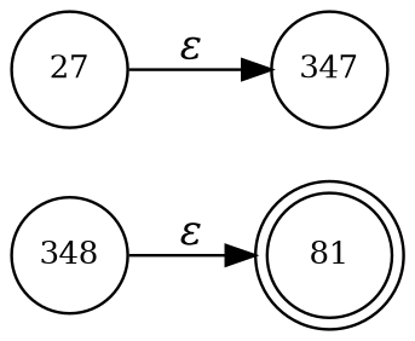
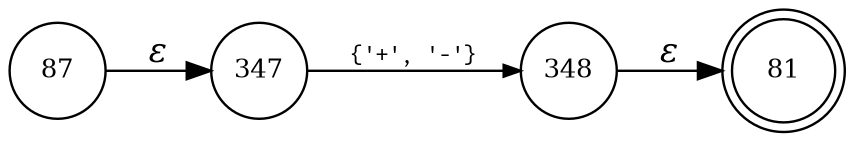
  digraph {
    rankdir=LR
    node [fixedsize=true fontsize=11 shape=circle peripheries=1]
    edge [fontname="Times-Italic"]
    n1 [label=81 shape=doublecircle width=.6 peripheries=""]
-   n2 [label=27 width=.55]
+   n2 [label=87 width=.55]
    n3 [label=347 width=.55]
    n4 [label=348 width=.55]
    n2 -> n3 [label="&epsilon;"]
+   n3 -> n4 [arrowhead=normal arrowsize=.7 fontname=Courier fontsize=11 label="{'+', '-'}"]
    n4 -> n1 [label="&epsilon;"]
  }
